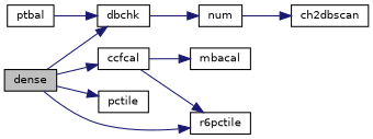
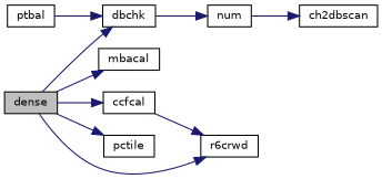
  digraph {
    rankdir=LR
    node [color=black fillcolor=white fontname=Helvetica fontsize=10 shape=record style=filled]
    edge [color=midnightblue fontname=Helvetica fontsize=10 labelfontname=Helvetica labelfontsize=10 style=solid]
    n1 [fillcolor=grey75 fontcolor=black height=0.2 label=dense width=0.4]
    n2 [height=0.2 label=dbchk width=0.4]
    n3 [height=0.2 label=mbacal width=0.4]
    n4 [height=0.2 label=ccfcal width=0.4]
    n5 [height=0.2 label=pctile width=0.4]
-   n6 [height=0.2 label=r6pctile width=0.4]
+   n6 [height=0.2 label=r6crwd width=0.4]
    n7 [height=0.2 label=num width=0.4]
    n8 [height=0.2 label=ptbal width=0.4]
    n9 [height=0.2 label=ch2dbscan width=0.4]
    n1 -> n2
-   n4 -> n3
+   n1 -> n3
    n1 -> n4
    n1 -> n5
    n1 -> n6
    n2 -> n7
    n4 -> n6
    n7 -> n9
    n8 -> n2
  }
